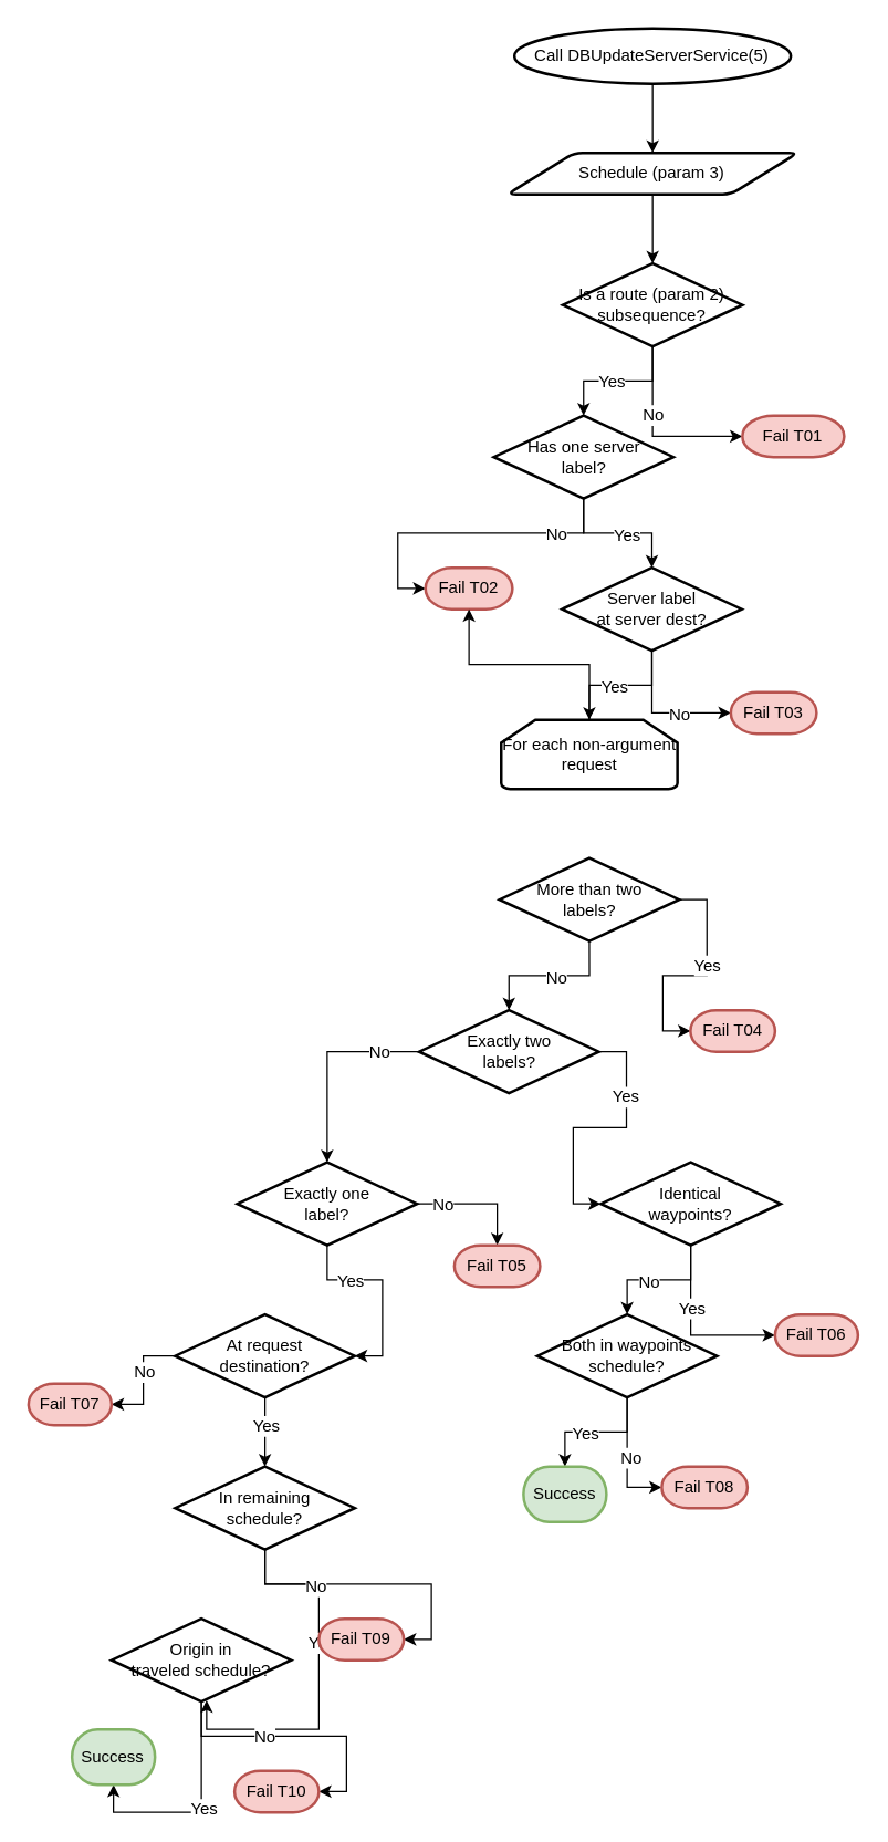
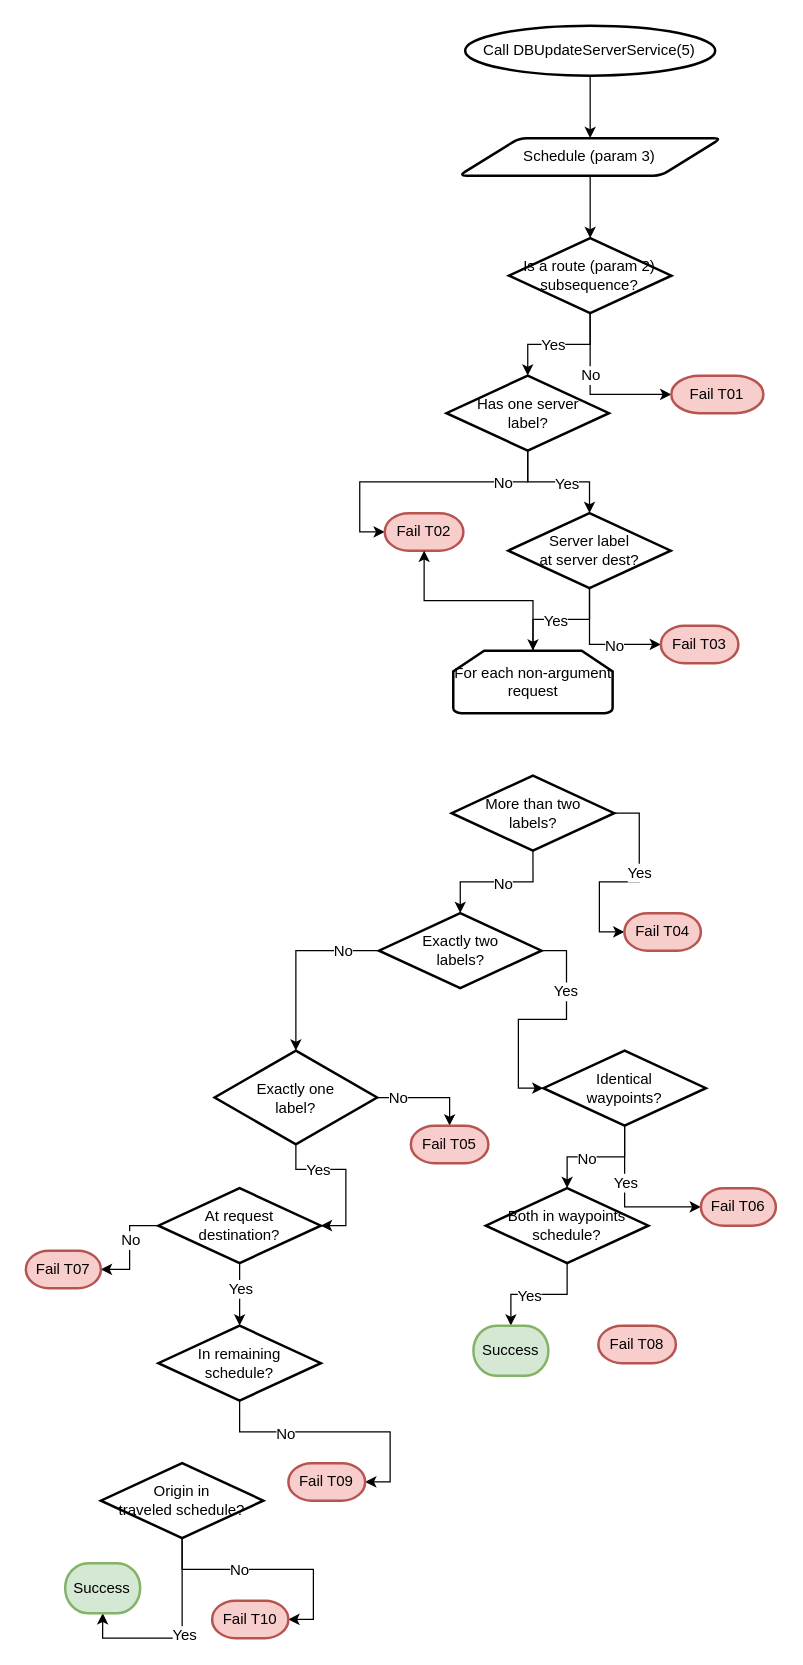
  <mxCell id="0" />
  <mxCell id="1" parent="0" />
  <mxCell id="2" style="edgeStyle=orthogonalEdgeStyle;rounded=0;orthogonalLoop=1;jettySize=auto;html=1;entryX=0.5;entryY=0;entryDx=0;entryDy=0;entryPerimeter=0;" edge="1" parent="1" source="3" target="10"><mxGeometry relative="1" as="geometry" /></mxCell>
  <mxCell id="3" value="Schedule (param 3)" style="shape=parallelogram;html=1;strokeWidth=2;perimeter=parallelogramPerimeter;whiteSpace=wrap;rounded=1;arcSize=12;size=0.23;" vertex="1" parent="1"><mxGeometry x="366.44" y="110" width="210" height="30" as="geometry" /></mxCell>
  <mxCell id="4" style="edgeStyle=orthogonalEdgeStyle;rounded=0;orthogonalLoop=1;jettySize=auto;html=1;exitX=0.5;exitY=1;exitDx=0;exitDy=0;exitPerimeter=0;entryX=0.5;entryY=0;entryDx=0;entryDy=0;" edge="1" parent="1" source="5" target="3"><mxGeometry relative="1" as="geometry" /></mxCell>
  <mxCell id="5" value="Call DBUpdateServerService(5)" style="strokeWidth=2;html=1;shape=mxgraph.flowchart.start_2;whiteSpace=wrap;" vertex="1" parent="1"><mxGeometry x="371.44" width="200" height="40" as="geometry" y="20" /></mxCell>
  <mxCell id="6" style="edgeStyle=orthogonalEdgeStyle;rounded=0;orthogonalLoop=1;jettySize=auto;html=1;entryX=0.5;entryY=0;entryDx=0;entryDy=0;entryPerimeter=0;" edge="1" parent="1" source="10" target="16"><mxGeometry relative="1" as="geometry" /></mxCell>
  <mxCell id="7" value="Yes" style="text;html=1;align=center;verticalAlign=middle;resizable=0;points=[];;labelBackgroundColor=#ffffff;" vertex="1" connectable="0" parent="6"><mxGeometry x="0.096" relative="1" as="geometry"><mxPoint as="offset" /></mxGeometry></mxCell>
  <mxCell id="8" style="edgeStyle=orthogonalEdgeStyle;rounded=0;orthogonalLoop=1;jettySize=auto;html=1;entryX=0;entryY=0.5;entryDx=0;entryDy=0;entryPerimeter=0;" edge="1" parent="1" source="10" target="11"><mxGeometry relative="1" as="geometry" /></mxCell>
  <mxCell id="9" value="No" style="text;html=1;align=center;verticalAlign=middle;resizable=0;points=[];;labelBackgroundColor=#ffffff;" vertex="1" connectable="0" parent="8"><mxGeometry x="0.003" y="14" relative="1" as="geometry"><mxPoint x="-0.2" y="-1.2" as="offset" /></mxGeometry></mxCell>
  <mxCell id="10" value="&lt;div&gt;Is a route (param 2) subsequence?&lt;br&gt;&lt;/div&gt;" style="strokeWidth=2;html=1;shape=mxgraph.flowchart.decision;whiteSpace=wrap;" vertex="1" parent="1"><mxGeometry x="406.44" y="190" width="130" height="60" as="geometry" /></mxCell>
  <mxCell id="11" value="Fail T01" style="strokeWidth=2;html=1;shape=mxgraph.flowchart.terminator;whiteSpace=wrap;fillColor=#f8cecc;strokeColor=#b85450;" vertex="1" parent="1"><mxGeometry x="536.38" y="300" width="73.62" height="30" as="geometry" /></mxCell>
  <mxCell id="12" style="edgeStyle=orthogonalEdgeStyle;rounded=0;orthogonalLoop=1;jettySize=auto;html=1;entryX=0.5;entryY=0;entryDx=0;entryDy=0;entryPerimeter=0;" edge="1" parent="1" source="16" target="22"><mxGeometry relative="1" as="geometry" /></mxCell>
  <mxCell id="13" value="Yes" style="text;html=1;align=center;verticalAlign=middle;resizable=0;points=[];;labelBackgroundColor=#ffffff;" vertex="1" connectable="0" parent="12"><mxGeometry x="0.121" y="-1" relative="1" as="geometry"><mxPoint as="offset" /></mxGeometry></mxCell>
  <mxCell id="14" style="edgeStyle=orthogonalEdgeStyle;rounded=0;orthogonalLoop=1;jettySize=auto;html=1;entryX=0;entryY=0.5;entryDx=0;entryDy=0;entryPerimeter=0;" edge="1" parent="1" source="16" target="17"><mxGeometry relative="1" as="geometry" /></mxCell>
  <mxCell id="15" value="No" style="text;html=1;align=center;verticalAlign=middle;resizable=0;points=[];;labelBackgroundColor=#ffffff;" vertex="1" connectable="0" parent="14"><mxGeometry x="0.129" relative="1" as="geometry"><mxPoint x="78.6" as="offset" /></mxGeometry></mxCell>
  <mxCell id="16" value="&lt;div&gt;Has one server &lt;br&gt;&lt;/div&gt;&lt;div&gt;label?&lt;br&gt;&lt;/div&gt;" style="strokeWidth=2;html=1;shape=mxgraph.flowchart.decision;whiteSpace=wrap;" vertex="1" parent="1"><mxGeometry x="356.5" y="300" width="130" height="60" as="geometry" /></mxCell>
  <mxCell id="17" value="Fail T02" style="strokeWidth=2;html=1;shape=mxgraph.flowchart.terminator;whiteSpace=wrap;fillColor=#f8cecc;strokeColor=#b85450;" vertex="1" parent="1"><mxGeometry x="307.1" y="410" width="62.9" height="30" as="geometry" /></mxCell>
  <mxCell id="18" style="edgeStyle=orthogonalEdgeStyle;rounded=0;orthogonalLoop=1;jettySize=auto;html=1;entryX=0.5;entryY=0;entryDx=0;entryDy=0;entryPerimeter=0;" edge="1" parent="1" source="22" target="25"><mxGeometry relative="1" as="geometry" /></mxCell>
  <mxCell id="19" value="Yes" style="text;html=1;align=center;verticalAlign=middle;resizable=0;points=[];;labelBackgroundColor=#ffffff;" vertex="1" connectable="0" parent="18"><mxGeometry x="0.101" y="1" relative="1" as="geometry"><mxPoint as="offset" /></mxGeometry></mxCell>
  <mxCell id="20" style="edgeStyle=orthogonalEdgeStyle;rounded=0;orthogonalLoop=1;jettySize=auto;html=1;entryX=0;entryY=0.5;entryDx=0;entryDy=0;entryPerimeter=0;" edge="1" parent="1" source="22" target="23"><mxGeometry relative="1" as="geometry" /></mxCell>
  <mxCell id="21" value="No" style="text;html=1;align=center;verticalAlign=middle;resizable=0;points=[];;labelBackgroundColor=#ffffff;" vertex="1" connectable="0" parent="20"><mxGeometry x="-0.117" y="20" relative="1" as="geometry"><mxPoint x="20" y="21" as="offset" /></mxGeometry></mxCell>
  <mxCell id="22" value="&lt;div&gt;Server label&lt;/div&gt;&lt;div&gt;at server dest?&lt;br&gt;&lt;/div&gt;" style="strokeWidth=2;html=1;shape=mxgraph.flowchart.decision;whiteSpace=wrap;" vertex="1" parent="1"><mxGeometry x="405.9" y="410" width="130" height="60" as="geometry" /></mxCell>
  <mxCell id="23" value="Fail T03" style="strokeWidth=2;html=1;shape=mxgraph.flowchart.terminator;whiteSpace=wrap;fillColor=#f8cecc;strokeColor=#b85450;" vertex="1" parent="1"><mxGeometry x="528" y="500" width="62" height="30" as="geometry" /></mxCell>
  <mxCell id="24" style="edgeStyle=orthogonalEdgeStyle;rounded=0;orthogonalLoop=1;jettySize=auto;html=1;" edge="1" parent="1" source="25" target="17"><mxGeometry relative="1" as="geometry" /></mxCell>
  <mxCell id="25" value="For each non-argument request" style="strokeWidth=2;html=1;shape=mxgraph.flowchart.loop_limit;whiteSpace=wrap;" vertex="1" parent="1"><mxGeometry x="361.9" y="520" width="127.5" height="50" as="geometry" /></mxCell>
  <mxCell id="26" style="edgeStyle=orthogonalEdgeStyle;rounded=0;orthogonalLoop=1;jettySize=auto;html=1;exitX=0.5;exitY=1;exitDx=0;exitDy=0;exitPerimeter=0;entryX=0.5;entryY=0;entryDx=0;entryDy=0;entryPerimeter=0;" edge="1" parent="1" source="30" target="36"><mxGeometry relative="1" as="geometry" /></mxCell>
  <mxCell id="27" value="No" style="text;html=1;align=center;verticalAlign=middle;resizable=0;points=[];;labelBackgroundColor=#ffffff;" vertex="1" connectable="0" parent="26"><mxGeometry x="-0.533" y="-8" relative="1" as="geometry"><mxPoint x="-24.2" y="9" as="offset" /></mxGeometry></mxCell>
  <mxCell id="28" style="edgeStyle=orthogonalEdgeStyle;rounded=0;orthogonalLoop=1;jettySize=auto;html=1;entryX=0;entryY=0.5;entryDx=0;entryDy=0;entryPerimeter=0;" edge="1" parent="1" source="30" target="31"><mxGeometry relative="1" as="geometry" /></mxCell>
  <mxCell id="29" value="Yes" style="text;html=1;align=center;verticalAlign=middle;resizable=0;points=[];;labelBackgroundColor=#ffffff;" vertex="1" connectable="0" parent="28"><mxGeometry x="-0.18" relative="1" as="geometry"><mxPoint as="offset" /></mxGeometry></mxCell>
  <mxCell id="30" value="&lt;div&gt;More than two&lt;/div&gt;&lt;div&gt;labels?&lt;br&gt;&lt;/div&gt;" style="strokeWidth=2;html=1;shape=mxgraph.flowchart.decision;whiteSpace=wrap;" vertex="1" parent="1"><mxGeometry x="360.65" y="620" width="130" height="60" as="geometry" /></mxCell>
  <mxCell id="31" value="Fail T04" style="strokeWidth=2;html=1;shape=mxgraph.flowchart.terminator;whiteSpace=wrap;fillColor=#f8cecc;strokeColor=#b85450;" vertex="1" parent="1"><mxGeometry x="498.8" y="730" width="61.2" height="30" as="geometry" /></mxCell>
  <mxCell id="32" style="edgeStyle=orthogonalEdgeStyle;rounded=0;orthogonalLoop=1;jettySize=auto;html=1;entryX=0.5;entryY=0;entryDx=0;entryDy=0;entryPerimeter=0;" edge="1" parent="1" source="36" target="54"><mxGeometry relative="1" as="geometry" /></mxCell>
  <mxCell id="33" value="No" style="text;html=1;align=center;verticalAlign=middle;resizable=0;points=[];;labelBackgroundColor=#ffffff;" vertex="1" connectable="0" parent="32"><mxGeometry x="-0.6" relative="1" as="geometry"><mxPoint as="offset" /></mxGeometry></mxCell>
  <mxCell id="34" style="edgeStyle=orthogonalEdgeStyle;rounded=0;orthogonalLoop=1;jettySize=auto;html=1;exitX=1;exitY=0.5;exitDx=0;exitDy=0;exitPerimeter=0;entryX=0;entryY=0.5;entryDx=0;entryDy=0;entryPerimeter=0;" edge="1" parent="1" source="36" target="41"><mxGeometry relative="1" as="geometry" /></mxCell>
  <mxCell id="35" value="Yes" style="text;html=1;align=center;verticalAlign=middle;resizable=0;points=[];;labelBackgroundColor=#ffffff;" vertex="1" connectable="0" parent="34"><mxGeometry x="-0.452" y="-1" relative="1" as="geometry"><mxPoint as="offset" /></mxGeometry></mxCell>
  <mxCell id="36" value="&lt;div&gt;Exactly two&lt;br&gt;&lt;/div&gt;&lt;div&gt;labels?&lt;br&gt;&lt;/div&gt;" style="strokeWidth=2;html=1;shape=mxgraph.flowchart.decision;whiteSpace=wrap;" vertex="1" parent="1"><mxGeometry x="302.5" y="730" width="130" height="60" as="geometry" /></mxCell>
  <mxCell id="37" style="edgeStyle=orthogonalEdgeStyle;rounded=0;orthogonalLoop=1;jettySize=auto;html=1;entryX=0.5;entryY=0;entryDx=0;entryDy=0;entryPerimeter=0;" edge="1" parent="1" source="41" target="47"><mxGeometry relative="1" as="geometry" /></mxCell>
  <mxCell id="38" value="No" style="text;html=1;align=center;verticalAlign=middle;resizable=0;points=[];;labelBackgroundColor=#ffffff;" vertex="1" connectable="0" parent="37"><mxGeometry x="0.167" y="1" relative="1" as="geometry"><mxPoint as="offset" /></mxGeometry></mxCell>
  <mxCell id="39" style="edgeStyle=orthogonalEdgeStyle;rounded=0;orthogonalLoop=1;jettySize=auto;html=1;entryX=0;entryY=0.5;entryDx=0;entryDy=0;entryPerimeter=0;" edge="1" parent="1" source="41" target="42"><mxGeometry relative="1" as="geometry" /></mxCell>
  <mxCell id="40" value="Yes" style="text;html=1;align=center;verticalAlign=middle;resizable=0;points=[];;labelBackgroundColor=#ffffff;" vertex="1" connectable="0" parent="39"><mxGeometry x="-0.291" relative="1" as="geometry"><mxPoint as="offset" /></mxGeometry></mxCell>
  <mxCell id="41" value="&lt;div&gt;Identical&lt;/div&gt;&lt;div&gt;waypoints?&lt;br&gt;&lt;/div&gt;" style="strokeWidth=2;html=1;shape=mxgraph.flowchart.decision;whiteSpace=wrap;" vertex="1" parent="1"><mxGeometry x="434" y="840" width="130" height="60" as="geometry" /></mxCell>
  <mxCell id="42" value="Fail T06" style="strokeWidth=2;html=1;shape=mxgraph.flowchart.terminator;whiteSpace=wrap;fillColor=#f8cecc;strokeColor=#b85450;" vertex="1" parent="1"><mxGeometry x="560" y="950" width="60" height="30" as="geometry" /></mxCell>
  <mxCell id="43" style="edgeStyle=orthogonalEdgeStyle;rounded=0;orthogonalLoop=1;jettySize=auto;html=1;entryX=0.5;entryY=0;entryDx=0;entryDy=0;entryPerimeter=0;" edge="1" parent="1" source="47" target="49"><mxGeometry relative="1" as="geometry" /></mxCell>
  <mxCell id="44" value="Yes" style="text;html=1;align=center;verticalAlign=middle;resizable=0;points=[];;labelBackgroundColor=#ffffff;" vertex="1" connectable="0" parent="43"><mxGeometry x="0.173" y="1" relative="1" as="geometry"><mxPoint as="offset" /></mxGeometry></mxCell>
- <mxCell id="45" style="edgeStyle=orthogonalEdgeStyle;rounded=0;orthogonalLoop=1;jettySize=auto;html=1;entryX=0;entryY=0.5;entryDx=0;entryDy=0;entryPerimeter=0;" edge="1" parent="1" source="47" target="48"><mxGeometry relative="1" as="geometry" /></mxCell>
- <mxCell id="46" value="No" style="text;html=1;align=center;verticalAlign=middle;resizable=0;points=[];;labelBackgroundColor=#ffffff;" vertex="1" connectable="0" parent="45"><mxGeometry x="-0.044" y="2" relative="1" as="geometry"><mxPoint as="offset" /></mxGeometry></mxCell>
  <mxCell id="47" value="&lt;div&gt;Both in waypoints&lt;/div&gt;&lt;div&gt;schedule?&lt;br&gt;&lt;/div&gt;" style="strokeWidth=2;html=1;shape=mxgraph.flowchart.decision;whiteSpace=wrap;" vertex="1" parent="1"><mxGeometry x="388" y="950" width="130" height="60" as="geometry" /></mxCell>
  <mxCell id="48" value="Fail T08" style="strokeWidth=2;html=1;shape=mxgraph.flowchart.terminator;whiteSpace=wrap;fillColor=#f8cecc;strokeColor=#b85450;" vertex="1" parent="1"><mxGeometry x="478" y="1060" width="62" height="30" as="geometry" /></mxCell>
  <mxCell id="49" value="Success" style="strokeWidth=2;html=1;shape=mxgraph.flowchart.terminator;whiteSpace=wrap;fillColor=#d5e8d4;strokeColor=#82b366;" vertex="1" parent="1"><mxGeometry x="378" y="1060" width="60" height="40" as="geometry" /></mxCell>
  <mxCell id="50" style="edgeStyle=orthogonalEdgeStyle;rounded=0;orthogonalLoop=1;jettySize=auto;html=1;entryX=1;entryY=0.5;entryDx=0;entryDy=0;entryPerimeter=0;" edge="1" parent="1" source="54" target="59"><mxGeometry relative="1" as="geometry" /></mxCell>
  <mxCell id="51" value="Yes" style="text;html=1;align=center;verticalAlign=middle;resizable=0;points=[];;labelBackgroundColor=#ffffff;" vertex="1" connectable="0" parent="50"><mxGeometry x="-0.411" relative="1" as="geometry"><mxPoint as="offset" /></mxGeometry></mxCell>
  <mxCell id="52" style="edgeStyle=orthogonalEdgeStyle;rounded=0;orthogonalLoop=1;jettySize=auto;html=1;entryX=0.5;entryY=0;entryDx=0;entryDy=0;entryPerimeter=0;exitX=1;exitY=0.5;exitDx=0;exitDy=0;exitPerimeter=0;" edge="1" parent="1" source="54" target="60"><mxGeometry relative="1" as="geometry"><mxPoint x="301.44" y="890" as="sourcePoint" /></mxGeometry></mxCell>
  <mxCell id="53" value="No" style="text;html=1;align=center;verticalAlign=middle;resizable=0;points=[];;labelBackgroundColor=#ffffff;" vertex="1" connectable="0" parent="52"><mxGeometry x="-0.6" relative="1" as="geometry"><mxPoint as="offset" /></mxGeometry></mxCell>
- <mxCell id="54" value="&lt;div&gt;Exactly one&lt;br&gt;&lt;/div&gt;&lt;div&gt;label?&lt;br&gt;&lt;/div&gt;" style="strokeWidth=2;html=1;shape=mxgraph.flowchart.decision;whiteSpace=wrap;" vertex="1" parent="1"><mxGeometry x="171" y="840" width="130" height="60" as="geometry" /></mxCell>
+ <mxCell id="54" value="&lt;div&gt;Exactly one&lt;br&gt;&lt;/div&gt;&lt;div&gt;label?&lt;br&gt;&lt;/div&gt;" style="strokeWidth=2;html=1;shape=mxgraph.flowchart.decision;whiteSpace=wrap;" vertex="1" parent="1"><mxGeometry x="171" y="840" width="130" height="75" as="geometry" /></mxCell>
  <mxCell id="55" style="edgeStyle=orthogonalEdgeStyle;rounded=0;orthogonalLoop=1;jettySize=auto;html=1;exitX=0.5;exitY=1;exitDx=0;exitDy=0;exitPerimeter=0;entryX=0.5;entryY=0;entryDx=0;entryDy=0;entryPerimeter=0;" edge="1" parent="1" source="59" target="66"><mxGeometry relative="1" as="geometry" /></mxCell>
  <mxCell id="56" value="Yes" style="text;html=1;align=center;verticalAlign=middle;resizable=0;points=[];;labelBackgroundColor=#ffffff;" vertex="1" connectable="0" parent="55"><mxGeometry x="-0.696" y="1" relative="1" as="geometry"><mxPoint x="-0.84" y="12.4" as="offset" /></mxGeometry></mxCell>
  <mxCell id="57" style="edgeStyle=orthogonalEdgeStyle;rounded=0;orthogonalLoop=1;jettySize=auto;html=1;entryX=1;entryY=0.5;entryDx=0;entryDy=0;entryPerimeter=0;" edge="1" parent="1" source="59" target="61"><mxGeometry relative="1" as="geometry" /></mxCell>
  <mxCell id="58" value="No" style="text;html=1;align=center;verticalAlign=middle;resizable=0;points=[];;labelBackgroundColor=#ffffff;" vertex="1" connectable="0" parent="57"><mxGeometry x="-0.429" y="11" relative="1" as="geometry"><mxPoint x="-11" y="11" as="offset" /></mxGeometry></mxCell>
  <mxCell id="59" value="&lt;div&gt;At request&lt;/div&gt;&lt;div&gt;destination?&lt;br&gt;&lt;/div&gt;" style="strokeWidth=2;html=1;shape=mxgraph.flowchart.decision;whiteSpace=wrap;" vertex="1" parent="1"><mxGeometry x="126" y="950" width="130" height="60" as="geometry" /></mxCell>
  <mxCell id="60" value="Fail T05" style="strokeWidth=2;html=1;shape=mxgraph.flowchart.terminator;whiteSpace=wrap;fillColor=#f8cecc;strokeColor=#b85450;" vertex="1" parent="1"><mxGeometry x="328" y="900" width="62" height="30" as="geometry" /></mxCell>
  <mxCell id="61" value="Fail T07" style="strokeWidth=2;html=1;shape=mxgraph.flowchart.terminator;whiteSpace=wrap;fillColor=#f8cecc;strokeColor=#b85450;" vertex="1" parent="1"><mxGeometry x="20" y="1000" width="60" height="30" as="geometry" /></mxCell>
- <mxCell id="62" style="edgeStyle=orthogonalEdgeStyle;rounded=0;orthogonalLoop=1;jettySize=auto;html=1;entryX=0.529;entryY=0.984;entryDx=0;entryDy=0;entryPerimeter=0;" edge="1" parent="1" source="66" target="72"><mxGeometry relative="1" as="geometry" /></mxCell>
- <mxCell id="63" value="Yes" style="text;html=1;align=center;verticalAlign=middle;resizable=0;points=[];;labelBackgroundColor=#ffffff;" vertex="1" connectable="0" parent="62"><mxGeometry x="-0.217" y="1" relative="1" as="geometry"><mxPoint as="offset" /></mxGeometry></mxCell>
  <mxCell id="64" style="edgeStyle=orthogonalEdgeStyle;rounded=0;orthogonalLoop=1;jettySize=auto;html=1;entryX=1;entryY=0.5;entryDx=0;entryDy=0;entryPerimeter=0;" edge="1" parent="1" source="66" target="67"><mxGeometry relative="1" as="geometry" /></mxCell>
  <mxCell id="65" value="No" style="text;html=1;align=center;verticalAlign=middle;resizable=0;points=[];;labelBackgroundColor=#ffffff;" vertex="1" connectable="0" parent="64"><mxGeometry x="-0.41" y="-1" relative="1" as="geometry"><mxPoint as="offset" /></mxGeometry></mxCell>
  <mxCell id="66" value="&lt;div&gt;In remaining&lt;/div&gt;&lt;div&gt;schedule?&lt;br&gt;&lt;/div&gt;" style="strokeWidth=2;html=1;shape=mxgraph.flowchart.decision;whiteSpace=wrap;" vertex="1" parent="1"><mxGeometry x="126" y="1060" width="130" height="60" as="geometry" /></mxCell>
  <mxCell id="67" value="Fail T09" style="strokeWidth=2;html=1;shape=mxgraph.flowchart.terminator;whiteSpace=wrap;fillColor=#f8cecc;strokeColor=#b85450;" vertex="1" parent="1"><mxGeometry x="230" y="1170" width="61.44" height="30" as="geometry" /></mxCell>
  <mxCell id="68" style="edgeStyle=orthogonalEdgeStyle;rounded=0;orthogonalLoop=1;jettySize=auto;html=1;entryX=0.5;entryY=1;entryDx=0;entryDy=0;entryPerimeter=0;" edge="1" parent="1" source="72" target="74"><mxGeometry relative="1" as="geometry" /></mxCell>
  <mxCell id="69" value="Yes" style="text;html=1;align=center;verticalAlign=middle;resizable=0;points=[];;labelBackgroundColor=#ffffff;" vertex="1" connectable="0" parent="68"><mxGeometry x="-0.054" y="1" relative="1" as="geometry"><mxPoint as="offset" /></mxGeometry></mxCell>
  <mxCell id="70" style="edgeStyle=orthogonalEdgeStyle;rounded=0;orthogonalLoop=1;jettySize=auto;html=1;entryX=1;entryY=0.5;entryDx=0;entryDy=0;entryPerimeter=0;" edge="1" parent="1" source="72" target="73"><mxGeometry relative="1" as="geometry" /></mxCell>
  <mxCell id="71" value="No" style="text;html=1;align=center;verticalAlign=middle;resizable=0;points=[];;labelBackgroundColor=#ffffff;" vertex="1" connectable="0" parent="70"><mxGeometry x="-0.267" relative="1" as="geometry"><mxPoint as="offset" /></mxGeometry></mxCell>
  <mxCell id="72" value="&lt;div&gt;Origin in&lt;/div&gt;&lt;div&gt;traveled schedule?&lt;br&gt;&lt;/div&gt;" style="strokeWidth=2;html=1;shape=mxgraph.flowchart.decision;whiteSpace=wrap;" vertex="1" parent="1"><mxGeometry x="80" y="1170" width="130" height="60" as="geometry" /></mxCell>
  <mxCell id="73" value="Fail T10" style="strokeWidth=2;html=1;shape=mxgraph.flowchart.terminator;whiteSpace=wrap;fillColor=#f8cecc;strokeColor=#b85450;" vertex="1" parent="1"><mxGeometry x="169" y="1280" width="61" height="30" as="geometry" /></mxCell>
  <mxCell id="74" value="Success" style="strokeWidth=2;html=1;shape=mxgraph.flowchart.terminator;whiteSpace=wrap;fillColor=#d5e8d4;strokeColor=#82b366;" vertex="1" parent="1"><mxGeometry x="51.44" y="1250" width="60" height="40" as="geometry" /></mxCell>
